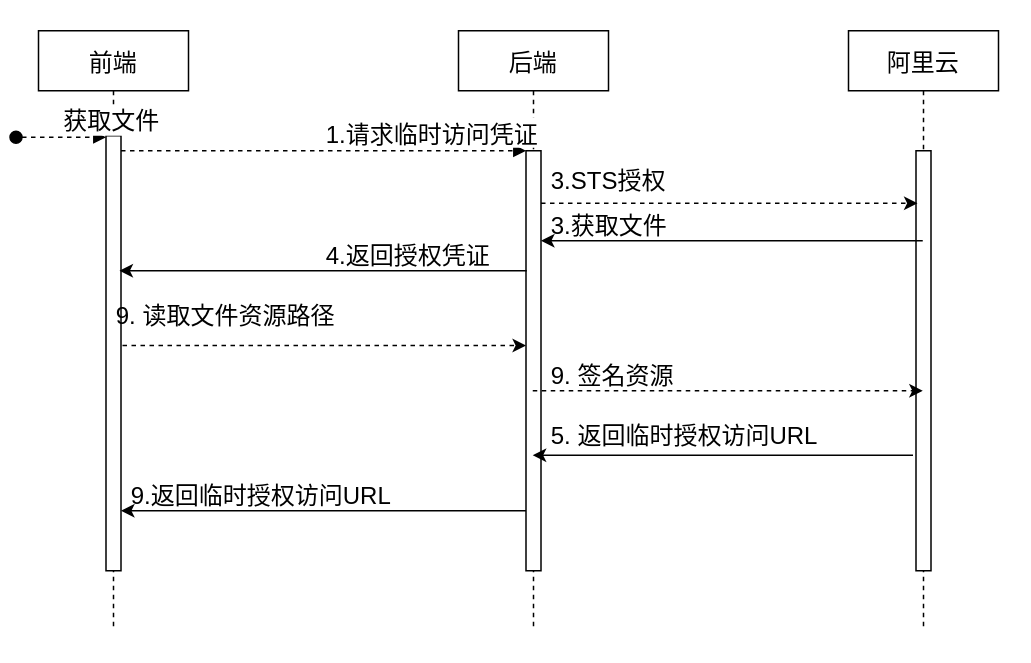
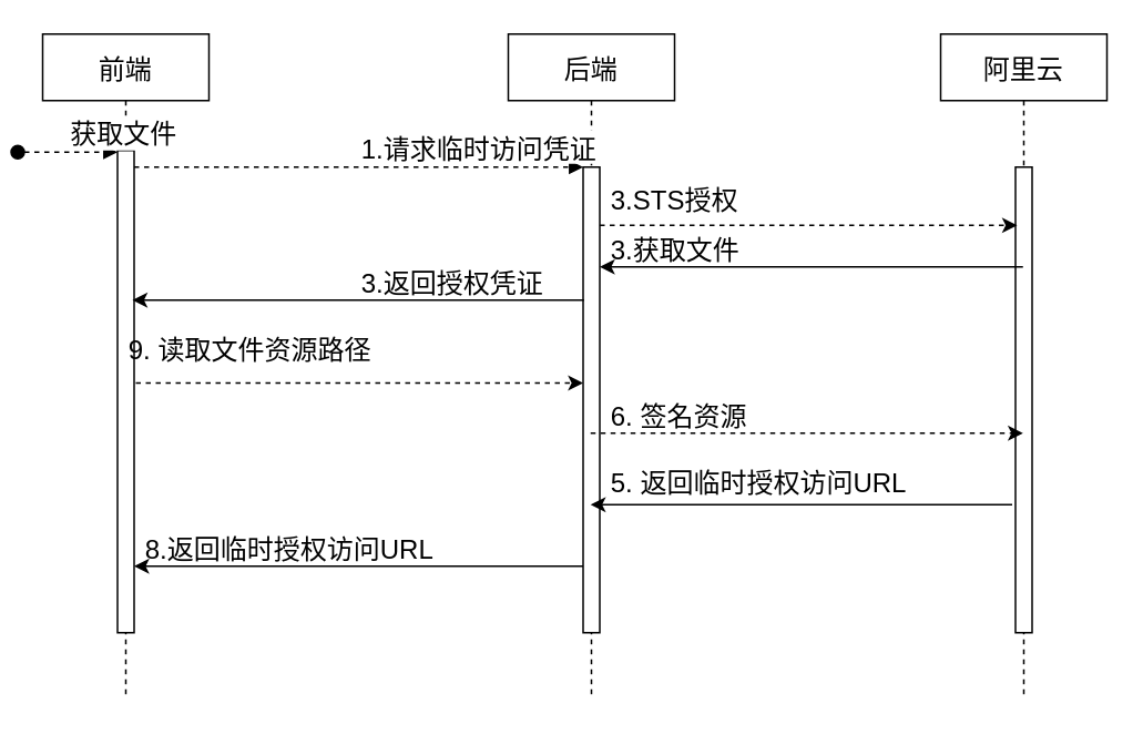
  <mxCell id="0" />
  <mxCell id="1" parent="0" />
  <mxCell id="2" value="前端" style="shape=umlLifeline;perimeter=lifelinePerimeter;container=1;collapsible=0;recursiveResize=0;rounded=0;shadow=0;strokeWidth=1;fontSize=16;" vertex="1" parent="1"><mxGeometry x="20" y="20" width="100" height="400" as="geometry" /></mxCell>
  <mxCell id="3" value="" style="points=[];perimeter=orthogonalPerimeter;rounded=0;shadow=0;strokeWidth=1;fontSize=16;align=left;" vertex="1" parent="2"><mxGeometry x="45" y="70" width="10" height="290" as="geometry" /></mxCell>
  <mxCell id="4" value="获取文件 " style="verticalAlign=bottom;startArrow=oval;endArrow=block;startSize=8;shadow=0;strokeWidth=1;fontSize=16;dashed=1;align=left;" edge="1" parent="2"><mxGeometry relative="1" as="geometry"><mxPoint x="-15" y="71" as="sourcePoint" /><mxPoint x="45" y="71" as="targetPoint" /></mxGeometry></mxCell>
  <mxCell id="5" value="后端" style="shape=umlLifeline;perimeter=lifelinePerimeter;container=1;collapsible=0;recursiveResize=0;rounded=0;shadow=0;strokeWidth=1;fontSize=16;" vertex="1" parent="1"><mxGeometry x="300" y="20" width="100" height="400" as="geometry" /></mxCell>
  <mxCell id="6" value="" style="points=[];perimeter=orthogonalPerimeter;rounded=0;shadow=0;strokeWidth=1;fontSize=16;align=left;" vertex="1" parent="5"><mxGeometry x="45" y="80" width="10" height="280" as="geometry" /></mxCell>
  <mxCell id="7" value="1.请求临时访问凭证" style="verticalAlign=bottom;endArrow=block;entryX=0;entryY=0;shadow=0;strokeWidth=1;fontSize=16;dashed=1;align=left;" edge="1" parent="1" source="3" target="6"><mxGeometry relative="1" as="geometry"><mxPoint x="275" y="100" as="sourcePoint" /></mxGeometry></mxCell>
  <mxCell id="8" value="阿里云" style="shape=umlLifeline;perimeter=lifelinePerimeter;container=1;collapsible=0;recursiveResize=0;rounded=0;shadow=0;strokeWidth=1;fontSize=16;" vertex="1" parent="1"><mxGeometry x="560" y="20" width="100" height="400" as="geometry" /></mxCell>
  <mxCell id="9" value="" style="points=[];perimeter=orthogonalPerimeter;rounded=0;shadow=0;strokeWidth=1;fontSize=16;" vertex="1" parent="8"><mxGeometry x="45" y="80" width="10" height="280" as="geometry" /></mxCell>
  <mxCell id="10" value="" style="endArrow=classic;html=1;fontSize=16;exitX=1;exitY=0.125;exitDx=0;exitDy=0;exitPerimeter=0;entryX=0.1;entryY=0.125;entryDx=0;entryDy=0;entryPerimeter=0;dashed=1;align=left;" edge="1" parent="1" source="6" target="9"><mxGeometry width="50" height="50" relative="1" as="geometry"><mxPoint x="390" y="170" as="sourcePoint" /><mxPoint x="520" y="120" as="targetPoint" /></mxGeometry></mxCell>
  <mxCell id="11" value="3.STS授权" style="text;html=1;align=left;verticalAlign=middle;resizable=0;points=[];autosize=1;fontSize=16;" vertex="1" parent="1"><mxGeometry x="360" y="110" width="90" height="20" as="geometry" /></mxCell>
  <mxCell id="12" value="" style="endArrow=classic;html=1;fontSize=16;align=left;" edge="1" parent="1" source="8"><mxGeometry width="50" height="50" relative="1" as="geometry"><mxPoint x="525" y="160" as="sourcePoint" /><mxPoint x="355" y="160" as="targetPoint" /></mxGeometry></mxCell>
  <mxCell id="13" value="3.获取文件" style="text;html=1;align=left;verticalAlign=middle;resizable=0;points=[];autosize=1;fontSize=16;" vertex="1" parent="1"><mxGeometry x="360" y="140" width="120" height="20" as="geometry" /></mxCell>
  <mxCell id="14" value="" style="endArrow=classic;html=1;fontSize=16;align=left;" edge="1" parent="1"><mxGeometry width="50" height="50" relative="1" as="geometry"><mxPoint x="345.5" y="180" as="sourcePoint" /><mxPoint x="74" y="180" as="targetPoint" /></mxGeometry></mxCell>
- <mxCell id="15" value="4.返回授权凭证" style="text;html=1;align=left;verticalAlign=middle;resizable=0;points=[];autosize=1;fontSize=16;" vertex="1" parent="1"><mxGeometry x="210" y="160" width="120" height="20" as="geometry" /></mxCell>
+ <mxCell id="15" value="3.返回授权凭证" style="text;html=1;align=left;verticalAlign=middle;resizable=0;points=[];autosize=1;fontSize=16;" vertex="1" parent="1"><mxGeometry x="210" y="160" width="120" height="20" as="geometry" /></mxCell>
  <mxCell id="16" value="" style="endArrow=classic;html=1;dashed=1;fontSize=16;exitX=1.1;exitY=0.689;exitDx=0;exitDy=0;exitPerimeter=0;align=left;" edge="1" parent="1" target="6"><mxGeometry width="50" height="50" relative="1" as="geometry"><mxPoint x="76" y="229.81" as="sourcePoint" /><mxPoint x="340" y="230" as="targetPoint" /></mxGeometry></mxCell>
  <mxCell id="17" value="9. 读取文件资源路径" style="text;html=1;align=left;verticalAlign=middle;resizable=0;points=[];autosize=1;fontSize=16;" vertex="1" parent="1"><mxGeometry x="70" y="200" width="160" height="20" as="geometry" /></mxCell>
  <mxCell id="18" value="" style="endArrow=classic;html=1;fontSize=16;dashed=1;align=left;" edge="1" parent="1" source="5" target="8"><mxGeometry width="50" height="50" relative="1" as="geometry"><mxPoint x="360" y="259" as="sourcePoint" /><mxPoint x="410" y="210" as="targetPoint" /><Array as="points"><mxPoint x="450" y="260" /></Array></mxGeometry></mxCell>
- <mxCell id="19" value="9. 签名资源" style="text;html=1;align=left;verticalAlign=middle;resizable=0;points=[];autosize=1;fontSize=16;" vertex="1" parent="1"><mxGeometry x="360" y="240" width="100" height="20" as="geometry" /></mxCell>
+ <mxCell id="19" value="6. 签名资源" style="text;html=1;align=left;verticalAlign=middle;resizable=0;points=[];autosize=1;fontSize=16;" vertex="1" parent="1"><mxGeometry x="360" y="240" width="100" height="20" as="geometry" /></mxCell>
  <mxCell id="20" value="" style="endArrow=classic;html=1;exitX=-0.2;exitY=0.725;exitDx=0;exitDy=0;exitPerimeter=0;fontSize=16;align=left;" edge="1" parent="1" source="9" target="5"><mxGeometry width="50" height="50" relative="1" as="geometry"><mxPoint x="380" y="310" as="sourcePoint" /><mxPoint x="430" y="260" as="targetPoint" /></mxGeometry></mxCell>
  <mxCell id="21" value="5. 返回临时授权访问URL" style="text;html=1;align=left;verticalAlign=middle;resizable=0;points=[];autosize=1;fontSize=16;" vertex="1" parent="1"><mxGeometry x="360" y="280" width="190" height="20" as="geometry" /></mxCell>
  <mxCell id="22" value="" style="endArrow=classic;html=1;fontSize=16;align=left;" edge="1" parent="1"><mxGeometry width="50" height="50" relative="1" as="geometry"><mxPoint x="345" y="340" as="sourcePoint" /><mxPoint x="75" y="340" as="targetPoint" /></mxGeometry></mxCell>
- <mxCell id="23" value="9.返回临时授权访问URL" style="text;html=1;align=left;verticalAlign=middle;resizable=0;points=[];autosize=1;fontSize=16;" vertex="1" parent="1"><mxGeometry x="80" y="320" width="190" height="20" as="geometry" /></mxCell>
+ <mxCell id="23" value="8.返回临时授权访问URL" style="text;html=1;align=left;verticalAlign=middle;resizable=0;points=[];autosize=1;fontSize=16;" vertex="1" parent="1"><mxGeometry x="80" y="320" width="190" height="20" as="geometry" /></mxCell>
